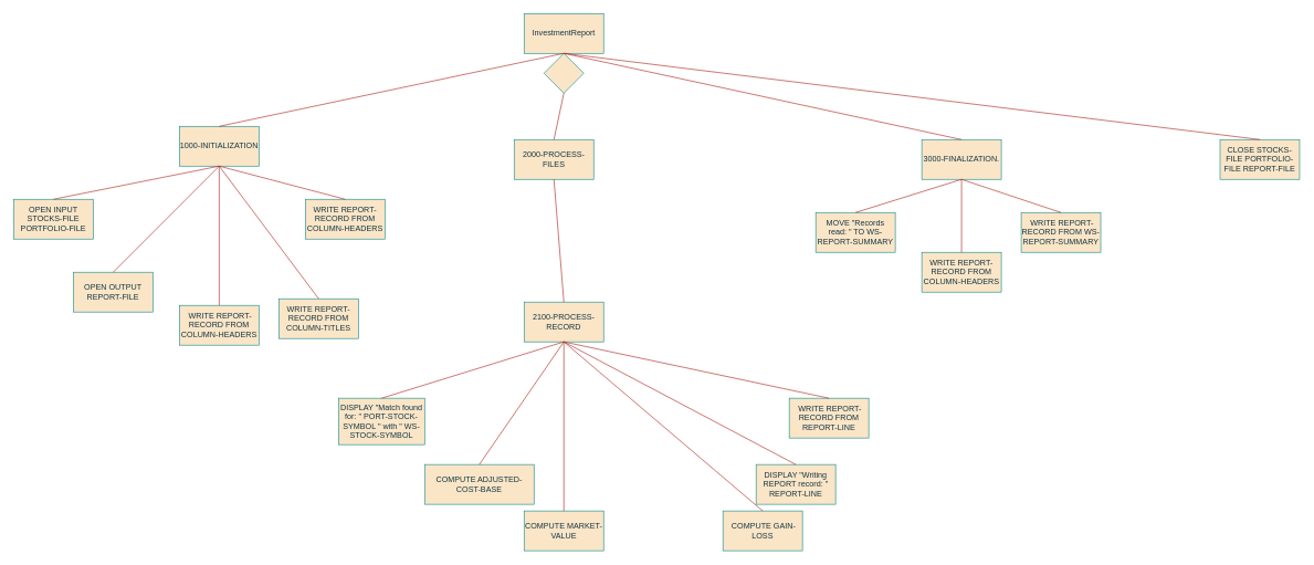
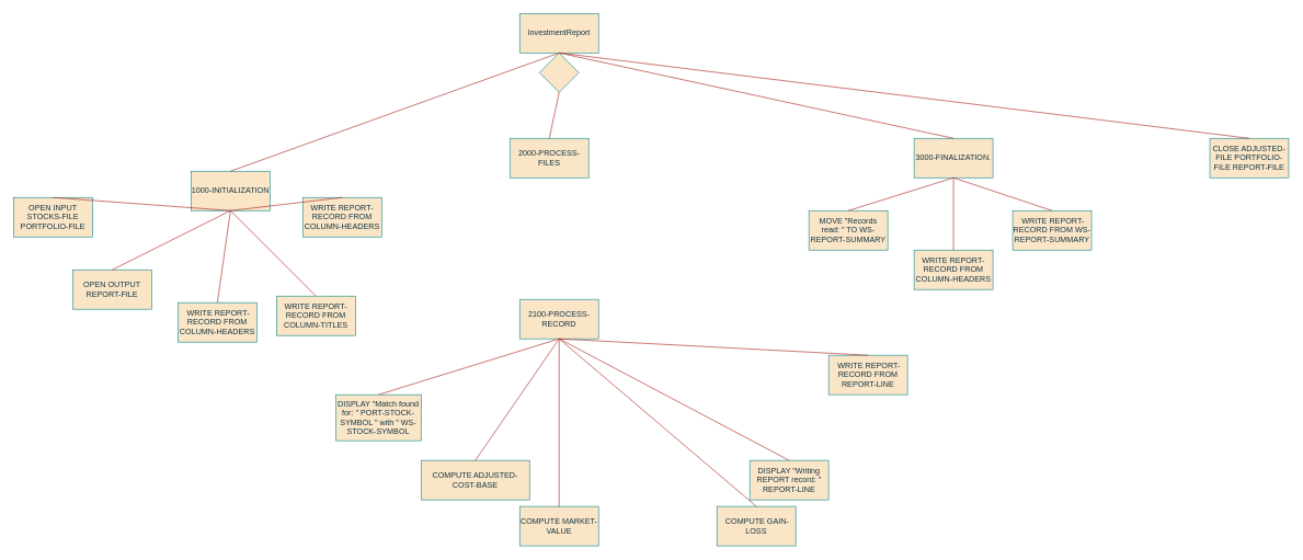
  <mxCell id="0" />
  <mxCell id="1" parent="0" />
  <mxCell id="2" value="InvestmentReport" style="rounded=0;whiteSpace=wrap;html=1;labelBackgroundColor=none;fillColor=#FAE5C7;strokeColor=#0F8B8D;fontColor=#143642;" parent="1" vertex="1"><mxGeometry x="790" y="20" width="120" height="60" as="geometry" /></mxCell>
- <mxCell id="3" value="1000-INITIALIZATION" style="rounded=0;whiteSpace=wrap;html=1;labelBackgroundColor=none;fillColor=#FAE5C7;strokeColor=#0F8B8D;fontColor=#143642;" parent="1" vertex="1"><mxGeometry x="270" y="190" width="120" height="60" as="geometry" /></mxCell>
+ <mxCell id="3" value="1000-INITIALIZATION" style="rounded=0;whiteSpace=wrap;html=1;labelBackgroundColor=none;fillColor=#FAE5C7;strokeColor=#0F8B8D;fontColor=#143642;" parent="1" vertex="1"><mxGeometry x="290" y="260" width="120" height="60" as="geometry" /></mxCell>
  <mxCell id="4" value="OPEN INPUT STOCKS-FILE PORTFOLIO-FILE" style="rounded=0;whiteSpace=wrap;html=1;labelBackgroundColor=none;fillColor=#FAE5C7;strokeColor=#0F8B8D;fontColor=#143642;" parent="1" vertex="1"><mxGeometry x="20" y="300" width="120" height="60" as="geometry" /></mxCell>
  <mxCell id="5" value="OPEN OUTPUT REPORT-FILE" style="rounded=0;whiteSpace=wrap;html=1;labelBackgroundColor=none;fillColor=#FAE5C7;strokeColor=#0F8B8D;fontColor=#143642;" parent="1" vertex="1"><mxGeometry x="110" y="410" width="120" height="60" as="geometry" /></mxCell>
  <mxCell id="6" value="WRITE REPORT-RECORD FROM COLUMN-HEADERS" style="rounded=0;whiteSpace=wrap;html=1;labelBackgroundColor=none;fillColor=#FAE5C7;strokeColor=#0F8B8D;fontColor=#143642;" parent="1" vertex="1"><mxGeometry x="460" y="300" width="120" height="60" as="geometry" /></mxCell>
  <mxCell id="7" value="WRITE REPORT-RECORD FROM COLUMN-TITLES" style="rounded=0;whiteSpace=wrap;html=1;labelBackgroundColor=none;fillColor=#FAE5C7;strokeColor=#0F8B8D;fontColor=#143642;" parent="1" vertex="1"><mxGeometry x="420" y="450" width="120" height="60" as="geometry" /></mxCell>
  <mxCell id="8" value="&amp;nbsp;WRITE REPORT-RECORD FROM COLUMN-HEADERS" style="rounded=0;whiteSpace=wrap;html=1;labelBackgroundColor=none;fillColor=#FAE5C7;strokeColor=#0F8B8D;fontColor=#143642;" parent="1" vertex="1"><mxGeometry x="270" y="460" width="120" height="60" as="geometry" /></mxCell>
  <mxCell id="9" value="2000-PROCESS-FILES" style="rounded=0;whiteSpace=wrap;html=1;labelBackgroundColor=none;fillColor=#FAE5C7;strokeColor=#0F8B8D;fontColor=#143642;" parent="1" vertex="1"><mxGeometry x="775" y="210" width="120" height="60" as="geometry" /></mxCell>
  <mxCell id="10" value="2100-PROCESS-RECORD" style="rounded=0;whiteSpace=wrap;html=1;labelBackgroundColor=none;fillColor=#FAE5C7;strokeColor=#0F8B8D;fontColor=#143642;" parent="1" vertex="1"><mxGeometry x="790" y="455" width="120" height="60" as="geometry" /></mxCell>
  <mxCell id="11" value="" style="rhombus;whiteSpace=wrap;html=1;rounded=0;labelBackgroundColor=none;fillColor=#FAE5C7;strokeColor=#0F8B8D;fontColor=#143642;" parent="1" vertex="1"><mxGeometry x="820" y="80" width="60" height="60" as="geometry" /></mxCell>
  <mxCell id="12" value="DISPLAY &quot;Match found for: &quot; PORT-STOCK-SYMBOL &quot; with &quot; WS-STOCK-SYMBOL" style="rounded=0;whiteSpace=wrap;html=1;labelBackgroundColor=none;fillColor=#FAE5C7;strokeColor=#0F8B8D;fontColor=#143642;" parent="1" vertex="1"><mxGeometry x="510" y="600" width="130" height="70" as="geometry" /></mxCell>
- <mxCell id="13" value="&amp;nbsp;WRITE REPORT-RECORD FROM REPORT-LINE" style="rounded=0;whiteSpace=wrap;html=1;labelBackgroundColor=none;fillColor=#FAE5C7;strokeColor=#0F8B8D;fontColor=#143642;" parent="1" vertex="1"><mxGeometry x="1190" y="600" width="120" height="60" as="geometry" /></mxCell>
+ <mxCell id="13" value="&amp;nbsp;WRITE REPORT-RECORD FROM REPORT-LINE" style="rounded=0;whiteSpace=wrap;html=1;labelBackgroundColor=none;fillColor=#FAE5C7;strokeColor=#0F8B8D;fontColor=#143642;" parent="1" vertex="1"><mxGeometry x="1260" y="540" width="120" height="60" as="geometry" /></mxCell>
  <mxCell id="14" value="COMPUTE ADJUSTED-COST-BASE" style="rounded=0;whiteSpace=wrap;html=1;labelBackgroundColor=none;fillColor=#FAE5C7;strokeColor=#0F8B8D;fontColor=#143642;" parent="1" vertex="1"><mxGeometry x="640" y="700" width="165" height="60" as="geometry" /></mxCell>
  <mxCell id="15" value="COMPUTE MARKET-VALUE" style="rounded=0;whiteSpace=wrap;html=1;labelBackgroundColor=none;fillColor=#FAE5C7;strokeColor=#0F8B8D;fontColor=#143642;" parent="1" vertex="1"><mxGeometry x="790" y="770" width="120" height="60" as="geometry" /></mxCell>
  <mxCell id="16" value="&amp;nbsp;COMPUTE GAIN-LOSS" style="rounded=0;whiteSpace=wrap;html=1;labelBackgroundColor=none;fillColor=#FAE5C7;strokeColor=#0F8B8D;fontColor=#143642;" parent="1" vertex="1"><mxGeometry x="1090" y="770" width="120" height="60" as="geometry" /></mxCell>
  <mxCell id="17" value="DISPLAY &quot;Writing REPORT record: &quot; REPORT-LINE" style="rounded=0;whiteSpace=wrap;html=1;labelBackgroundColor=none;fillColor=#FAE5C7;strokeColor=#0F8B8D;fontColor=#143642;" parent="1" vertex="1"><mxGeometry x="1140" y="700" width="120" height="60" as="geometry" /></mxCell>
  <mxCell id="18" value="3000-FINALIZATION." style="rounded=0;whiteSpace=wrap;html=1;labelBackgroundColor=none;fillColor=#FAE5C7;strokeColor=#0F8B8D;fontColor=#143642;" parent="1" vertex="1"><mxGeometry x="1390" y="210" width="120" height="60" as="geometry" /></mxCell>
  <mxCell id="19" value="WRITE REPORT-RECORD&amp;nbsp;FROM COLUMN-HEADERS" style="rounded=0;whiteSpace=wrap;html=1;labelBackgroundColor=none;fillColor=#FAE5C7;strokeColor=#0F8B8D;fontColor=#143642;" parent="1" vertex="1"><mxGeometry x="1390" y="380" width="120" height="60" as="geometry" /></mxCell>
  <mxCell id="20" value="&amp;nbsp;WRITE REPORT-RECORD&amp;nbsp;FROM WS-REPORT-SUMMARY" style="rounded=0;whiteSpace=wrap;html=1;labelBackgroundColor=none;fillColor=#FAE5C7;strokeColor=#0F8B8D;fontColor=#143642;" parent="1" vertex="1"><mxGeometry x="1540" y="320" width="120" height="60" as="geometry" /></mxCell>
- <mxCell id="21" value="CLOSE STOCKS-FILE PORTFOLIO-FILE REPORT-FILE" style="rounded=0;whiteSpace=wrap;html=1;labelBackgroundColor=none;fillColor=#FAE5C7;strokeColor=#0F8B8D;fontColor=#143642;" parent="1" vertex="1"><mxGeometry x="1840" y="210" width="120" height="60" as="geometry" /></mxCell>
+ <mxCell id="21" value="CLOSE ADJUSTED-FILE PORTFOLIO-FILE REPORT-FILE" style="rounded=0;whiteSpace=wrap;html=1;labelBackgroundColor=none;fillColor=#FAE5C7;strokeColor=#0F8B8D;fontColor=#143642;" parent="1" vertex="1"><mxGeometry x="1840" y="210" width="120" height="60" as="geometry" /></mxCell>
  <mxCell id="22" value="MOVE &quot;Records read: &quot; TO WS-REPORT-SUMMARY" style="rounded=0;whiteSpace=wrap;html=1;labelBackgroundColor=none;fillColor=#FAE5C7;strokeColor=#0F8B8D;fontColor=#143642;" parent="1" vertex="1"><mxGeometry x="1230" y="320" width="120" height="60" as="geometry" /></mxCell>
  <mxCell id="23" value="" style="endArrow=none;html=1;rounded=0;exitX=0.5;exitY=0;exitDx=0;exitDy=0;entryX=0.5;entryY=1;entryDx=0;entryDy=0;labelBackgroundColor=none;strokeColor=#A8201A;fontColor=default;" parent="1" source="3" target="2" edge="1"><mxGeometry width="50" height="50" relative="1" as="geometry"><mxPoint x="620" y="210" as="sourcePoint" /><mxPoint x="670" y="160" as="targetPoint" /></mxGeometry></mxCell>
  <mxCell id="24" value="" style="endArrow=none;html=1;rounded=0;exitX=0.5;exitY=0;exitDx=0;exitDy=0;labelBackgroundColor=none;strokeColor=#A8201A;fontColor=default;entryX=0.5;entryY=1;entryDx=0;entryDy=0;" parent="1" source="9" target="11" edge="1"><mxGeometry width="50" height="50" relative="1" as="geometry"><mxPoint x="620" y="210" as="sourcePoint" /><mxPoint x="850" y="170" as="targetPoint" /></mxGeometry></mxCell>
  <mxCell id="25" value="" style="endArrow=none;html=1;rounded=0;exitX=0.5;exitY=1;exitDx=0;exitDy=0;entryX=0.5;entryY=0;entryDx=0;entryDy=0;labelBackgroundColor=none;strokeColor=#A8201A;fontColor=default;" parent="1" source="2" target="18" edge="1"><mxGeometry width="50" height="50" relative="1" as="geometry"><mxPoint x="1080" y="210" as="sourcePoint" /><mxPoint x="1130" y="160" as="targetPoint" /></mxGeometry></mxCell>
  <mxCell id="26" value="" style="endArrow=none;html=1;rounded=0;entryX=0.5;entryY=0;entryDx=0;entryDy=0;exitX=0.5;exitY=1;exitDx=0;exitDy=0;labelBackgroundColor=none;strokeColor=#A8201A;fontColor=default;" parent="1" source="2" target="21" edge="1"><mxGeometry width="50" height="50" relative="1" as="geometry"><mxPoint x="1670" y="210" as="sourcePoint" /><mxPoint x="1720" y="160" as="targetPoint" /></mxGeometry></mxCell>
  <mxCell id="27" value="" style="endArrow=none;html=1;rounded=0;exitX=0.5;exitY=1;exitDx=0;exitDy=0;entryX=0.5;entryY=0;entryDx=0;entryDy=0;labelBackgroundColor=none;strokeColor=#A8201A;fontColor=default;" parent="1" source="3" target="8" edge="1"><mxGeometry width="50" height="50" relative="1" as="geometry"><mxPoint x="620" y="210" as="sourcePoint" /><mxPoint x="670" y="160" as="targetPoint" /></mxGeometry></mxCell>
  <mxCell id="28" value="" style="endArrow=none;html=1;rounded=0;exitX=0.5;exitY=1;exitDx=0;exitDy=0;entryX=0.5;entryY=0;entryDx=0;entryDy=0;labelBackgroundColor=none;strokeColor=#A8201A;fontColor=default;" parent="1" source="3" target="5" edge="1"><mxGeometry width="50" height="50" relative="1" as="geometry"><mxPoint x="620" y="210" as="sourcePoint" /><mxPoint x="670" y="160" as="targetPoint" /></mxGeometry></mxCell>
  <mxCell id="29" value="" style="endArrow=none;html=1;rounded=0;exitX=0.5;exitY=1;exitDx=0;exitDy=0;entryX=0.5;entryY=0;entryDx=0;entryDy=0;labelBackgroundColor=none;strokeColor=#A8201A;fontColor=default;" parent="1" source="3" target="4" edge="1"><mxGeometry width="50" height="50" relative="1" as="geometry"><mxPoint x="620" y="210" as="sourcePoint" /><mxPoint x="670" y="160" as="targetPoint" /></mxGeometry></mxCell>
  <mxCell id="30" value="" style="endArrow=none;html=1;rounded=0;exitX=0.5;exitY=1;exitDx=0;exitDy=0;entryX=0.5;entryY=0;entryDx=0;entryDy=0;labelBackgroundColor=none;strokeColor=#A8201A;fontColor=default;" parent="1" source="3" target="6" edge="1"><mxGeometry width="50" height="50" relative="1" as="geometry"><mxPoint x="620" y="210" as="sourcePoint" /><mxPoint x="670" y="160" as="targetPoint" /></mxGeometry></mxCell>
  <mxCell id="31" value="" style="endArrow=none;html=1;rounded=0;exitX=0.5;exitY=1;exitDx=0;exitDy=0;entryX=0.5;entryY=0;entryDx=0;entryDy=0;labelBackgroundColor=none;strokeColor=#A8201A;fontColor=default;" parent="1" source="3" target="7" edge="1"><mxGeometry width="50" height="50" relative="1" as="geometry"><mxPoint x="620" y="210" as="sourcePoint" /><mxPoint x="670" y="160" as="targetPoint" /></mxGeometry></mxCell>
- <mxCell id="32" value="" style="endArrow=none;html=1;rounded=0;entryX=0.5;entryY=0;entryDx=0;entryDy=0;labelBackgroundColor=none;strokeColor=#A8201A;fontColor=default;exitX=0.5;exitY=1;exitDx=0;exitDy=0;" parent="1" source="9" target="10" edge="1"><mxGeometry width="50" height="50" relative="1" as="geometry"><mxPoint x="960" y="250" as="sourcePoint" /><mxPoint x="920" y="470" as="targetPoint" /></mxGeometry></mxCell>
  <mxCell id="33" value="" style="endArrow=none;html=1;rounded=0;exitX=0.5;exitY=1;exitDx=0;exitDy=0;entryX=0.5;entryY=0;entryDx=0;entryDy=0;labelBackgroundColor=none;strokeColor=#A8201A;fontColor=default;" parent="1" source="10" target="17" edge="1"><mxGeometry width="50" height="50" relative="1" as="geometry"><mxPoint x="870" y="520" as="sourcePoint" /><mxPoint x="920" y="470" as="targetPoint" /></mxGeometry></mxCell>
  <mxCell id="34" value="" style="endArrow=none;html=1;rounded=0;exitX=0.5;exitY=1;exitDx=0;exitDy=0;entryX=0.5;entryY=0;entryDx=0;entryDy=0;labelBackgroundColor=none;strokeColor=#A8201A;fontColor=default;" parent="1" source="10" target="16" edge="1"><mxGeometry width="50" height="50" relative="1" as="geometry"><mxPoint x="870" y="520" as="sourcePoint" /><mxPoint x="920" y="470" as="targetPoint" /></mxGeometry></mxCell>
  <mxCell id="35" value="" style="endArrow=none;html=1;rounded=0;exitX=0.5;exitY=1;exitDx=0;exitDy=0;entryX=0.5;entryY=0;entryDx=0;entryDy=0;labelBackgroundColor=none;strokeColor=#A8201A;fontColor=default;" parent="1" source="10" target="15" edge="1"><mxGeometry width="50" height="50" relative="1" as="geometry"><mxPoint x="870" y="520" as="sourcePoint" /><mxPoint x="920" y="470" as="targetPoint" /></mxGeometry></mxCell>
  <mxCell id="36" value="" style="endArrow=none;html=1;rounded=0;exitX=0.5;exitY=1;exitDx=0;exitDy=0;entryX=0.5;entryY=0;entryDx=0;entryDy=0;labelBackgroundColor=none;strokeColor=#A8201A;fontColor=default;" parent="1" source="10" target="14" edge="1"><mxGeometry width="50" height="50" relative="1" as="geometry"><mxPoint x="870" y="520" as="sourcePoint" /><mxPoint x="920" y="470" as="targetPoint" /></mxGeometry></mxCell>
  <mxCell id="37" value="" style="endArrow=none;html=1;rounded=0;exitX=0.5;exitY=1;exitDx=0;exitDy=0;entryX=0.5;entryY=0;entryDx=0;entryDy=0;labelBackgroundColor=none;strokeColor=#A8201A;fontColor=default;" parent="1" source="10" target="12" edge="1"><mxGeometry width="50" height="50" relative="1" as="geometry"><mxPoint x="870" y="520" as="sourcePoint" /><mxPoint x="920" y="470" as="targetPoint" /></mxGeometry></mxCell>
  <mxCell id="38" value="" style="endArrow=none;html=1;rounded=0;exitX=0.5;exitY=1;exitDx=0;exitDy=0;entryX=0.5;entryY=0;entryDx=0;entryDy=0;labelBackgroundColor=none;strokeColor=#A8201A;fontColor=default;" parent="1" source="10" target="13" edge="1"><mxGeometry width="50" height="50" relative="1" as="geometry"><mxPoint x="870" y="520" as="sourcePoint" /><mxPoint x="920" y="470" as="targetPoint" /></mxGeometry></mxCell>
  <mxCell id="39" value="" style="endArrow=none;html=1;rounded=0;exitX=0.5;exitY=1;exitDx=0;exitDy=0;entryX=0.5;entryY=0;entryDx=0;entryDy=0;labelBackgroundColor=none;strokeColor=#A8201A;fontColor=default;" parent="1" source="18" target="22" edge="1"><mxGeometry width="50" height="50" relative="1" as="geometry"><mxPoint x="1560" y="380" as="sourcePoint" /><mxPoint x="1610" y="330" as="targetPoint" /></mxGeometry></mxCell>
  <mxCell id="40" value="" style="endArrow=none;html=1;rounded=0;exitX=0.5;exitY=1;exitDx=0;exitDy=0;entryX=0.5;entryY=0;entryDx=0;entryDy=0;labelBackgroundColor=none;strokeColor=#A8201A;fontColor=default;" parent="1" source="18" target="20" edge="1"><mxGeometry width="50" height="50" relative="1" as="geometry"><mxPoint x="1560" y="380" as="sourcePoint" /><mxPoint x="1610" y="330" as="targetPoint" /></mxGeometry></mxCell>
  <mxCell id="41" value="" style="endArrow=none;html=1;rounded=0;exitX=0.5;exitY=1;exitDx=0;exitDy=0;entryX=0.5;entryY=0;entryDx=0;entryDy=0;labelBackgroundColor=none;strokeColor=#A8201A;fontColor=default;" parent="1" source="18" target="19" edge="1"><mxGeometry width="50" height="50" relative="1" as="geometry"><mxPoint x="1560" y="380" as="sourcePoint" /><mxPoint x="1610" y="330" as="targetPoint" /></mxGeometry></mxCell>
